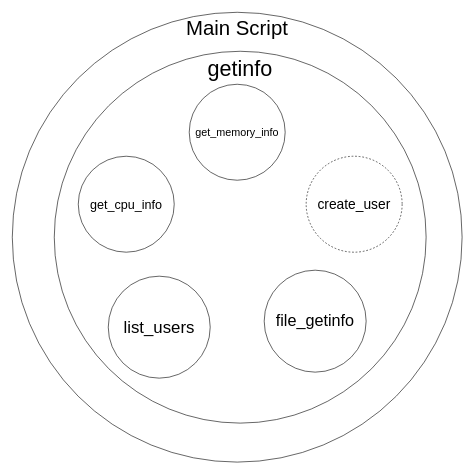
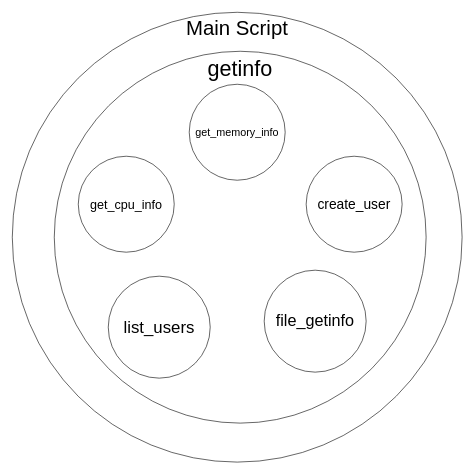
  <mxCell id="0" />
  <mxCell id="1" parent="0" />
  <mxCell id="2" value="Main Script" style="ellipse;whiteSpace=wrap;html=1;aspect=fixed;align=center;horizontal=1;verticalAlign=top;fontSize=34;" vertex="1" parent="1"><mxGeometry x="20" y="20" width="750" height="750" as="geometry" /></mxCell>
  <mxCell id="3" value="getinfo" style="ellipse;whiteSpace=wrap;html=1;aspect=fixed;align=center;verticalAlign=top;fontSize=36;" vertex="1" parent="1"><mxGeometry x="90" y="85" width="620" height="620" as="geometry" /></mxCell>
  <mxCell id="4" value="get_cpu_info  " style="ellipse;whiteSpace=wrap;html=1;aspect=fixed;fontSize=21;" vertex="1" parent="1"><mxGeometry x="130" y="260" width="160" height="160" as="geometry" /></mxCell>
  <mxCell id="5" value="get_memory_info" style="ellipse;whiteSpace=wrap;html=1;aspect=fixed;fontSize=18;" vertex="1" parent="1"><mxGeometry x="315" y="140" width="160" height="160" as="geometry" /></mxCell>
- <mxCell id="6" value="create_user  " style="ellipse;whiteSpace=wrap;html=1;aspect=fixed;fontSize=23;dashed=1;" vertex="1" parent="1"><mxGeometry x="510" y="260" width="160" height="160" as="geometry" /></mxCell>
+ <mxCell id="6" value="create_user  " style="ellipse;whiteSpace=wrap;html=1;aspect=fixed;fontSize=23;" vertex="1" parent="1"><mxGeometry x="510" y="260" width="160" height="160" as="geometry" /></mxCell>
  <mxCell id="7" value="list_users   " style="ellipse;whiteSpace=wrap;html=1;aspect=fixed;fontSize=28;" vertex="1" parent="1"><mxGeometry x="180" y="460" width="170" height="170" as="geometry" /></mxCell>
  <mxCell id="8" value="file_getinfo " style="ellipse;whiteSpace=wrap;html=1;aspect=fixed;fontSize=27;" vertex="1" parent="1"><mxGeometry x="440" y="450" width="170" height="170" as="geometry" /></mxCell>
